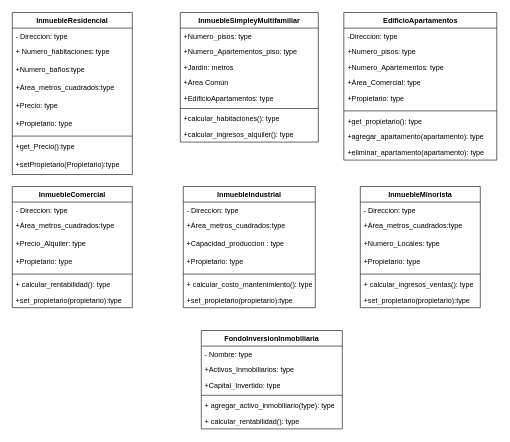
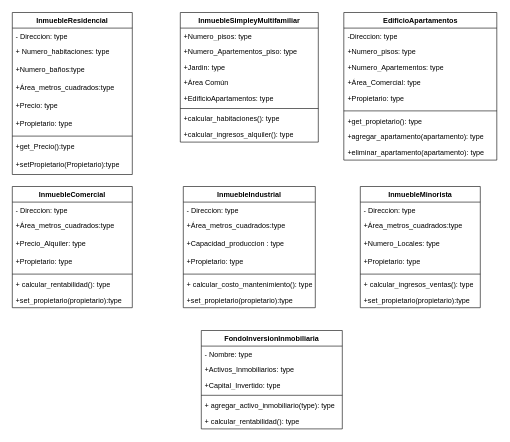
  <mxCell id="0" />
  <mxCell id="1" parent="0" />
  <mxCell id="2" value="FondoInversionInmobiliaria" style="swimlane;fontStyle=1;align=center;verticalAlign=top;childLayout=stackLayout;horizontal=1;startSize=26;horizontalStack=0;resizeParent=1;resizeParentMax=0;resizeLast=0;collapsible=1;marginBottom=0;whiteSpace=wrap;html=1;" vertex="1" parent="1"><mxGeometry x="335" y="550" width="235" height="164" as="geometry" /></mxCell>
  <mxCell id="3" value="- Nombre: type" style="text;strokeColor=none;fillColor=none;align=left;verticalAlign=top;spacingLeft=4;spacingRight=4;overflow=hidden;rotatable=0;points=[[0,0.5],[1,0.5]];portConstraint=eastwest;whiteSpace=wrap;html=1;" vertex="1" parent="2"><mxGeometry y="26" width="235" height="26" as="geometry" /></mxCell>
  <mxCell id="4" value="+Activos_Inmobiliarios: type" style="text;strokeColor=none;fillColor=none;align=left;verticalAlign=top;spacingLeft=4;spacingRight=4;overflow=hidden;rotatable=0;points=[[0,0.5],[1,0.5]];portConstraint=eastwest;whiteSpace=wrap;html=1;" vertex="1" parent="2"><mxGeometry y="52" width="235" height="26" as="geometry" /></mxCell>
  <mxCell id="5" value="+Capital_Invertido: type" style="text;strokeColor=none;fillColor=none;align=left;verticalAlign=top;spacingLeft=4;spacingRight=4;overflow=hidden;rotatable=0;points=[[0,0.5],[1,0.5]];portConstraint=eastwest;whiteSpace=wrap;html=1;" vertex="1" parent="2"><mxGeometry y="78" width="235" height="26" as="geometry" /></mxCell>
  <mxCell id="6" value="" style="line;strokeWidth=1;fillColor=none;align=left;verticalAlign=middle;spacingTop=-1;spacingLeft=3;spacingRight=3;rotatable=0;labelPosition=right;points=[];portConstraint=eastwest;strokeColor=inherit;" vertex="1" parent="2"><mxGeometry y="104" width="235" height="8" as="geometry" /></mxCell>
  <mxCell id="7" value="+ agregar_activo_inmobiliario(type): type" style="text;strokeColor=none;fillColor=none;align=left;verticalAlign=top;spacingLeft=4;spacingRight=4;overflow=hidden;rotatable=0;points=[[0,0.5],[1,0.5]];portConstraint=eastwest;whiteSpace=wrap;html=1;" vertex="1" parent="2"><mxGeometry y="112" width="235" height="26" as="geometry" /></mxCell>
  <mxCell id="8" value="+ calcular_rentabilidad(): type" style="text;strokeColor=none;fillColor=none;align=left;verticalAlign=top;spacingLeft=4;spacingRight=4;overflow=hidden;rotatable=0;points=[[0,0.5],[1,0.5]];portConstraint=eastwest;whiteSpace=wrap;html=1;" vertex="1" parent="2"><mxGeometry y="138" width="235" height="26" as="geometry" /></mxCell>
  <mxCell id="9" value="InmuebleSimpleyMultifamiliar" style="swimlane;fontStyle=1;align=center;verticalAlign=top;childLayout=stackLayout;horizontal=1;startSize=26;horizontalStack=0;resizeParent=1;resizeParentMax=0;resizeLast=0;collapsible=1;marginBottom=0;whiteSpace=wrap;html=1;" vertex="1" parent="1"><mxGeometry x="300" y="20" width="230" height="216" as="geometry" /></mxCell>
  <mxCell id="10" value="+Numero_pisos: type" style="text;strokeColor=none;fillColor=none;align=left;verticalAlign=top;spacingLeft=4;spacingRight=4;overflow=hidden;rotatable=0;points=[[0,0.5],[1,0.5]];portConstraint=eastwest;whiteSpace=wrap;html=1;" vertex="1" parent="9"><mxGeometry y="26" width="230" height="26" as="geometry" /></mxCell>
  <mxCell id="11" value="+Numero_Apartementos_piso: type" style="text;strokeColor=none;fillColor=none;align=left;verticalAlign=top;spacingLeft=4;spacingRight=4;overflow=hidden;rotatable=0;points=[[0,0.5],[1,0.5]];portConstraint=eastwest;whiteSpace=wrap;html=1;" vertex="1" parent="9"><mxGeometry y="52" width="230" height="26" as="geometry" /></mxCell>
- <mxCell id="12" value="+Jardin: metros" style="text;strokeColor=none;fillColor=none;align=left;verticalAlign=top;spacingLeft=4;spacingRight=4;overflow=hidden;rotatable=0;points=[[0,0.5],[1,0.5]];portConstraint=eastwest;whiteSpace=wrap;html=1;" vertex="1" parent="9"><mxGeometry y="78" width="230" height="26" as="geometry" /></mxCell>
+ <mxCell id="12" value="+Jardin: type" style="text;strokeColor=none;fillColor=none;align=left;verticalAlign=top;spacingLeft=4;spacingRight=4;overflow=hidden;rotatable=0;points=[[0,0.5],[1,0.5]];portConstraint=eastwest;whiteSpace=wrap;html=1;" vertex="1" parent="9"><mxGeometry y="78" width="230" height="26" as="geometry" /></mxCell>
  <mxCell id="13" value="+Área Común" style="text;strokeColor=none;fillColor=none;align=left;verticalAlign=top;spacingLeft=4;spacingRight=4;overflow=hidden;rotatable=0;points=[[0,0.5],[1,0.5]];portConstraint=eastwest;whiteSpace=wrap;html=1;" vertex="1" parent="9"><mxGeometry y="104" width="230" height="26" as="geometry" /></mxCell>
  <mxCell id="14" value="+EdificioApartamentos: type" style="text;strokeColor=none;fillColor=none;align=left;verticalAlign=top;spacingLeft=4;spacingRight=4;overflow=hidden;rotatable=0;points=[[0,0.5],[1,0.5]];portConstraint=eastwest;whiteSpace=wrap;html=1;" vertex="1" parent="9"><mxGeometry y="130" width="230" height="26" as="geometry" /></mxCell>
  <mxCell id="15" value="" style="line;strokeWidth=1;fillColor=none;align=left;verticalAlign=middle;spacingTop=-1;spacingLeft=3;spacingRight=3;rotatable=0;labelPosition=right;points=[];portConstraint=eastwest;strokeColor=inherit;" vertex="1" parent="9"><mxGeometry y="156" width="230" height="8" as="geometry" /></mxCell>
  <mxCell id="16" value="+calcular_habitaciones(): type" style="text;strokeColor=none;fillColor=none;align=left;verticalAlign=top;spacingLeft=4;spacingRight=4;overflow=hidden;rotatable=0;points=[[0,0.5],[1,0.5]];portConstraint=eastwest;whiteSpace=wrap;html=1;" vertex="1" parent="9"><mxGeometry y="164" width="230" height="26" as="geometry" /></mxCell>
  <mxCell id="17" value="+calcular_ingresos_alquiler(): type" style="text;strokeColor=none;fillColor=none;align=left;verticalAlign=top;spacingLeft=4;spacingRight=4;overflow=hidden;rotatable=0;points=[[0,0.5],[1,0.5]];portConstraint=eastwest;whiteSpace=wrap;html=1;" vertex="1" parent="9"><mxGeometry y="190" width="230" height="26" as="geometry" /></mxCell>
  <mxCell id="18" value="InmuebleMinorista" style="swimlane;fontStyle=1;align=center;verticalAlign=top;childLayout=stackLayout;horizontal=1;startSize=26;horizontalStack=0;resizeParent=1;resizeParentMax=0;resizeLast=0;collapsible=1;marginBottom=0;whiteSpace=wrap;html=1;" vertex="1" parent="1"><mxGeometry x="600" y="310" width="200" height="202" as="geometry" /></mxCell>
  <mxCell id="19" value="- Direccion: type" style="text;strokeColor=none;fillColor=none;align=left;verticalAlign=top;spacingLeft=4;spacingRight=4;overflow=hidden;rotatable=0;points=[[0,0.5],[1,0.5]];portConstraint=eastwest;whiteSpace=wrap;html=1;" vertex="1" parent="18"><mxGeometry y="26" width="200" height="26" as="geometry" /></mxCell>
  <mxCell id="20" value="+Área_metros_cuadrados:type&lt;span style=&quot;white-space: pre;&quot;&gt;&#09;&lt;/span&gt;" style="text;strokeColor=none;fillColor=none;align=left;verticalAlign=top;spacingLeft=4;spacingRight=4;overflow=hidden;rotatable=0;points=[[0,0.5],[1,0.5]];portConstraint=eastwest;whiteSpace=wrap;html=1;" vertex="1" parent="18"><mxGeometry y="52" width="200" height="30" as="geometry" /></mxCell>
  <mxCell id="21" value="+Numero_Locales: type" style="text;strokeColor=none;fillColor=none;align=left;verticalAlign=top;spacingLeft=4;spacingRight=4;overflow=hidden;rotatable=0;points=[[0,0.5],[1,0.5]];portConstraint=eastwest;whiteSpace=wrap;html=1;" vertex="1" parent="18"><mxGeometry y="82" width="200" height="30" as="geometry" /></mxCell>
  <mxCell id="22" value="+Propietario: type" style="text;strokeColor=none;fillColor=none;align=left;verticalAlign=top;spacingLeft=4;spacingRight=4;overflow=hidden;rotatable=0;points=[[0,0.5],[1,0.5]];portConstraint=eastwest;whiteSpace=wrap;html=1;" vertex="1" parent="18"><mxGeometry y="112" width="200" height="30" as="geometry" /></mxCell>
  <mxCell id="23" value="" style="line;strokeWidth=1;fillColor=none;align=left;verticalAlign=middle;spacingTop=-1;spacingLeft=3;spacingRight=3;rotatable=0;labelPosition=right;points=[];portConstraint=eastwest;strokeColor=inherit;" vertex="1" parent="18"><mxGeometry y="142" width="200" height="8" as="geometry" /></mxCell>
  <mxCell id="24" value="+ calcular_ingresos_ventas(): type" style="text;strokeColor=none;fillColor=none;align=left;verticalAlign=top;spacingLeft=4;spacingRight=4;overflow=hidden;rotatable=0;points=[[0,0.5],[1,0.5]];portConstraint=eastwest;whiteSpace=wrap;html=1;" vertex="1" parent="18"><mxGeometry y="150" width="200" height="26" as="geometry" /></mxCell>
  <mxCell id="25" value="+set_propietario(propietario):type" style="text;strokeColor=none;fillColor=none;align=left;verticalAlign=top;spacingLeft=4;spacingRight=4;overflow=hidden;rotatable=0;points=[[0,0.5],[1,0.5]];portConstraint=eastwest;whiteSpace=wrap;html=1;" vertex="1" parent="18"><mxGeometry y="176" width="200" height="26" as="geometry" /></mxCell>
  <mxCell id="26" value="InmuebleResidencial" style="swimlane;fontStyle=1;align=center;verticalAlign=top;childLayout=stackLayout;horizontal=1;startSize=26;horizontalStack=0;resizeParent=1;resizeParentMax=0;resizeLast=0;collapsible=1;marginBottom=0;whiteSpace=wrap;html=1;" vertex="1" parent="1"><mxGeometry x="20" y="20" width="200" height="270" as="geometry"><mxRectangle x="130" y="70" width="110" height="30" as="alternateBounds" /></mxGeometry></mxCell>
  <mxCell id="27" value="- Direccion: type" style="text;strokeColor=none;fillColor=none;align=left;verticalAlign=top;spacingLeft=4;spacingRight=4;overflow=hidden;rotatable=0;points=[[0,0.5],[1,0.5]];portConstraint=eastwest;whiteSpace=wrap;html=1;" vertex="1" parent="26"><mxGeometry y="26" width="200" height="26" as="geometry" /></mxCell>
  <mxCell id="28" value="+ Numero_habitaciones: type" style="text;strokeColor=none;fillColor=none;align=left;verticalAlign=top;spacingLeft=4;spacingRight=4;overflow=hidden;rotatable=0;points=[[0,0.5],[1,0.5]];portConstraint=eastwest;whiteSpace=wrap;html=1;" vertex="1" parent="26"><mxGeometry y="52" width="200" height="30" as="geometry" /></mxCell>
  <mxCell id="29" value="+Numero_baños:type" style="text;strokeColor=none;fillColor=none;align=left;verticalAlign=top;spacingLeft=4;spacingRight=4;overflow=hidden;rotatable=0;points=[[0,0.5],[1,0.5]];portConstraint=eastwest;whiteSpace=wrap;html=1;" vertex="1" parent="26"><mxGeometry y="82" width="200" height="30" as="geometry" /></mxCell>
  <mxCell id="30" value="+Área_metros_cuadrados:type&lt;span style=&quot;white-space: pre;&quot;&gt;&#09;&lt;/span&gt;" style="text;strokeColor=none;fillColor=none;align=left;verticalAlign=top;spacingLeft=4;spacingRight=4;overflow=hidden;rotatable=0;points=[[0,0.5],[1,0.5]];portConstraint=eastwest;whiteSpace=wrap;html=1;" vertex="1" parent="26"><mxGeometry y="112" width="200" height="30" as="geometry" /></mxCell>
  <mxCell id="31" value="+Precio: type" style="text;strokeColor=none;fillColor=none;align=left;verticalAlign=top;spacingLeft=4;spacingRight=4;overflow=hidden;rotatable=0;points=[[0,0.5],[1,0.5]];portConstraint=eastwest;whiteSpace=wrap;html=1;" vertex="1" parent="26"><mxGeometry y="142" width="200" height="30" as="geometry" /></mxCell>
  <mxCell id="32" value="+Propietario: type" style="text;strokeColor=none;fillColor=none;align=left;verticalAlign=top;spacingLeft=4;spacingRight=4;overflow=hidden;rotatable=0;points=[[0,0.5],[1,0.5]];portConstraint=eastwest;whiteSpace=wrap;html=1;" vertex="1" parent="26"><mxGeometry y="172" width="200" height="30" as="geometry" /></mxCell>
  <mxCell id="33" value="" style="line;strokeWidth=1;fillColor=none;align=left;verticalAlign=middle;spacingTop=-1;spacingLeft=3;spacingRight=3;rotatable=0;labelPosition=right;points=[];portConstraint=eastwest;strokeColor=inherit;" vertex="1" parent="26"><mxGeometry y="202" width="200" height="8" as="geometry" /></mxCell>
  <mxCell id="34" value="+get_Precio():type" style="text;strokeColor=none;fillColor=none;align=left;verticalAlign=top;spacingLeft=4;spacingRight=4;overflow=hidden;rotatable=0;points=[[0,0.5],[1,0.5]];portConstraint=eastwest;whiteSpace=wrap;html=1;" vertex="1" parent="26"><mxGeometry y="210" width="200" height="30" as="geometry" /></mxCell>
  <mxCell id="35" value="+setPropietario(Propietario):type" style="text;strokeColor=none;fillColor=none;align=left;verticalAlign=top;spacingLeft=4;spacingRight=4;overflow=hidden;rotatable=0;points=[[0,0.5],[1,0.5]];portConstraint=eastwest;whiteSpace=wrap;html=1;" vertex="1" parent="26"><mxGeometry y="240" width="200" height="30" as="geometry" /></mxCell>
  <mxCell id="36" value="EdificioApartamentos" style="swimlane;fontStyle=1;align=center;verticalAlign=top;childLayout=stackLayout;horizontal=1;startSize=26;horizontalStack=0;resizeParent=1;resizeParentMax=0;resizeLast=0;collapsible=1;marginBottom=0;whiteSpace=wrap;html=1;" vertex="1" parent="1"><mxGeometry x="572.5" y="20" width="255" height="246" as="geometry" /></mxCell>
  <mxCell id="37" value="-Direccion: type" style="text;strokeColor=none;fillColor=none;align=left;verticalAlign=top;spacingLeft=4;spacingRight=4;overflow=hidden;rotatable=0;points=[[0,0.5],[1,0.5]];portConstraint=eastwest;whiteSpace=wrap;html=1;" vertex="1" parent="36"><mxGeometry y="26" width="255" height="26" as="geometry" /></mxCell>
  <mxCell id="38" value="+Numero_pisos: type" style="text;strokeColor=none;fillColor=none;align=left;verticalAlign=top;spacingLeft=4;spacingRight=4;overflow=hidden;rotatable=0;points=[[0,0.5],[1,0.5]];portConstraint=eastwest;whiteSpace=wrap;html=1;" vertex="1" parent="36"><mxGeometry y="52" width="255" height="26" as="geometry" /></mxCell>
  <mxCell id="39" value="+Numero_Apartementos: type" style="text;strokeColor=none;fillColor=none;align=left;verticalAlign=top;spacingLeft=4;spacingRight=4;overflow=hidden;rotatable=0;points=[[0,0.5],[1,0.5]];portConstraint=eastwest;whiteSpace=wrap;html=1;" vertex="1" parent="36"><mxGeometry y="78" width="255" height="26" as="geometry" /></mxCell>
  <mxCell id="40" value="+Área_Comercial: type" style="text;strokeColor=none;fillColor=none;align=left;verticalAlign=top;spacingLeft=4;spacingRight=4;overflow=hidden;rotatable=0;points=[[0,0.5],[1,0.5]];portConstraint=eastwest;whiteSpace=wrap;html=1;" vertex="1" parent="36"><mxGeometry y="104" width="255" height="26" as="geometry" /></mxCell>
  <mxCell id="41" value="+Propietario: type" style="text;strokeColor=none;fillColor=none;align=left;verticalAlign=top;spacingLeft=4;spacingRight=4;overflow=hidden;rotatable=0;points=[[0,0.5],[1,0.5]];portConstraint=eastwest;whiteSpace=wrap;html=1;" vertex="1" parent="36"><mxGeometry y="130" width="255" height="30" as="geometry" /></mxCell>
  <mxCell id="42" value="" style="line;strokeWidth=1;fillColor=none;align=left;verticalAlign=middle;spacingTop=-1;spacingLeft=3;spacingRight=3;rotatable=0;labelPosition=right;points=[];portConstraint=eastwest;strokeColor=inherit;" vertex="1" parent="36"><mxGeometry y="160" width="255" height="8" as="geometry" /></mxCell>
  <mxCell id="43" value="+get_propietario(): type" style="text;strokeColor=none;fillColor=none;align=left;verticalAlign=top;spacingLeft=4;spacingRight=4;overflow=hidden;rotatable=0;points=[[0,0.5],[1,0.5]];portConstraint=eastwest;whiteSpace=wrap;html=1;" vertex="1" parent="36"><mxGeometry y="168" width="255" height="26" as="geometry" /></mxCell>
  <mxCell id="44" value="+agregar_apartamento(apartamento): type" style="text;strokeColor=none;fillColor=none;align=left;verticalAlign=top;spacingLeft=4;spacingRight=4;overflow=hidden;rotatable=0;points=[[0,0.5],[1,0.5]];portConstraint=eastwest;whiteSpace=wrap;html=1;" vertex="1" parent="36"><mxGeometry y="194" width="255" height="26" as="geometry" /></mxCell>
  <mxCell id="45" value="+eliminar_apartamento(apartamento): type" style="text;strokeColor=none;fillColor=none;align=left;verticalAlign=top;spacingLeft=4;spacingRight=4;overflow=hidden;rotatable=0;points=[[0,0.5],[1,0.5]];portConstraint=eastwest;whiteSpace=wrap;html=1;" vertex="1" parent="36"><mxGeometry y="220" width="255" height="26" as="geometry" /></mxCell>
  <mxCell id="46" value="InmuebleIndustrial" style="swimlane;fontStyle=1;align=center;verticalAlign=top;childLayout=stackLayout;horizontal=1;startSize=26;horizontalStack=0;resizeParent=1;resizeParentMax=0;resizeLast=0;collapsible=1;marginBottom=0;whiteSpace=wrap;html=1;" vertex="1" parent="1"><mxGeometry x="305" y="310" width="220" height="202" as="geometry" /></mxCell>
  <mxCell id="47" value="- Direccion: type" style="text;strokeColor=none;fillColor=none;align=left;verticalAlign=top;spacingLeft=4;spacingRight=4;overflow=hidden;rotatable=0;points=[[0,0.5],[1,0.5]];portConstraint=eastwest;whiteSpace=wrap;html=1;" vertex="1" parent="46"><mxGeometry y="26" width="220" height="26" as="geometry" /></mxCell>
  <mxCell id="48" value="+Área_metros_cuadrados:type&lt;span style=&quot;white-space: pre;&quot;&gt;&#09;&lt;/span&gt;" style="text;strokeColor=none;fillColor=none;align=left;verticalAlign=top;spacingLeft=4;spacingRight=4;overflow=hidden;rotatable=0;points=[[0,0.5],[1,0.5]];portConstraint=eastwest;whiteSpace=wrap;html=1;" vertex="1" parent="46"><mxGeometry y="52" width="220" height="30" as="geometry" /></mxCell>
  <mxCell id="49" value="+Capacidad_produccion : type" style="text;strokeColor=none;fillColor=none;align=left;verticalAlign=top;spacingLeft=4;spacingRight=4;overflow=hidden;rotatable=0;points=[[0,0.5],[1,0.5]];portConstraint=eastwest;whiteSpace=wrap;html=1;" vertex="1" parent="46"><mxGeometry y="82" width="220" height="30" as="geometry" /></mxCell>
  <mxCell id="50" value="+Propietario: type" style="text;strokeColor=none;fillColor=none;align=left;verticalAlign=top;spacingLeft=4;spacingRight=4;overflow=hidden;rotatable=0;points=[[0,0.5],[1,0.5]];portConstraint=eastwest;whiteSpace=wrap;html=1;" vertex="1" parent="46"><mxGeometry y="112" width="220" height="30" as="geometry" /></mxCell>
  <mxCell id="51" value="" style="line;strokeWidth=1;fillColor=none;align=left;verticalAlign=middle;spacingTop=-1;spacingLeft=3;spacingRight=3;rotatable=0;labelPosition=right;points=[];portConstraint=eastwest;strokeColor=inherit;" vertex="1" parent="46"><mxGeometry y="142" width="220" height="8" as="geometry" /></mxCell>
  <mxCell id="52" value="+ calcular_costo_mantenimiento(): type" style="text;strokeColor=none;fillColor=none;align=left;verticalAlign=top;spacingLeft=4;spacingRight=4;overflow=hidden;rotatable=0;points=[[0,0.5],[1,0.5]];portConstraint=eastwest;whiteSpace=wrap;html=1;" vertex="1" parent="46"><mxGeometry y="150" width="220" height="26" as="geometry" /></mxCell>
  <mxCell id="53" value="+set_propietario(propietario):type" style="text;strokeColor=none;fillColor=none;align=left;verticalAlign=top;spacingLeft=4;spacingRight=4;overflow=hidden;rotatable=0;points=[[0,0.5],[1,0.5]];portConstraint=eastwest;whiteSpace=wrap;html=1;" vertex="1" parent="46"><mxGeometry y="176" width="220" height="26" as="geometry" /></mxCell>
  <mxCell id="54" value="InmuebleComercial" style="swimlane;fontStyle=1;align=center;verticalAlign=top;childLayout=stackLayout;horizontal=1;startSize=26;horizontalStack=0;resizeParent=1;resizeParentMax=0;resizeLast=0;collapsible=1;marginBottom=0;whiteSpace=wrap;html=1;" vertex="1" parent="1"><mxGeometry x="20" y="310" width="200" height="202" as="geometry" /></mxCell>
  <mxCell id="55" value="- Direccion: type" style="text;strokeColor=none;fillColor=none;align=left;verticalAlign=top;spacingLeft=4;spacingRight=4;overflow=hidden;rotatable=0;points=[[0,0.5],[1,0.5]];portConstraint=eastwest;whiteSpace=wrap;html=1;" vertex="1" parent="54"><mxGeometry y="26" width="200" height="26" as="geometry" /></mxCell>
  <mxCell id="56" value="+Área_metros_cuadrados:type&lt;span style=&quot;white-space: pre;&quot;&gt;&#09;&lt;/span&gt;" style="text;strokeColor=none;fillColor=none;align=left;verticalAlign=top;spacingLeft=4;spacingRight=4;overflow=hidden;rotatable=0;points=[[0,0.5],[1,0.5]];portConstraint=eastwest;whiteSpace=wrap;html=1;" vertex="1" parent="54"><mxGeometry y="52" width="200" height="30" as="geometry" /></mxCell>
  <mxCell id="57" value="+Precio_Alquiler: type" style="text;strokeColor=none;fillColor=none;align=left;verticalAlign=top;spacingLeft=4;spacingRight=4;overflow=hidden;rotatable=0;points=[[0,0.5],[1,0.5]];portConstraint=eastwest;whiteSpace=wrap;html=1;" vertex="1" parent="54"><mxGeometry y="82" width="200" height="30" as="geometry" /></mxCell>
  <mxCell id="58" value="+Propietario: type" style="text;strokeColor=none;fillColor=none;align=left;verticalAlign=top;spacingLeft=4;spacingRight=4;overflow=hidden;rotatable=0;points=[[0,0.5],[1,0.5]];portConstraint=eastwest;whiteSpace=wrap;html=1;" vertex="1" parent="54"><mxGeometry y="112" width="200" height="30" as="geometry" /></mxCell>
  <mxCell id="59" value="" style="line;strokeWidth=1;fillColor=none;align=left;verticalAlign=middle;spacingTop=-1;spacingLeft=3;spacingRight=3;rotatable=0;labelPosition=right;points=[];portConstraint=eastwest;strokeColor=inherit;" vertex="1" parent="54"><mxGeometry y="142" width="200" height="8" as="geometry" /></mxCell>
  <mxCell id="60" value="+ calcular_rentabilidad(): type" style="text;strokeColor=none;fillColor=none;align=left;verticalAlign=top;spacingLeft=4;spacingRight=4;overflow=hidden;rotatable=0;points=[[0,0.5],[1,0.5]];portConstraint=eastwest;whiteSpace=wrap;html=1;" vertex="1" parent="54"><mxGeometry y="150" width="200" height="26" as="geometry" /></mxCell>
  <mxCell id="61" value="+set_propietario(propietario):type" style="text;strokeColor=none;fillColor=none;align=left;verticalAlign=top;spacingLeft=4;spacingRight=4;overflow=hidden;rotatable=0;points=[[0,0.5],[1,0.5]];portConstraint=eastwest;whiteSpace=wrap;html=1;" vertex="1" parent="54"><mxGeometry y="176" width="200" height="26" as="geometry" /></mxCell>
